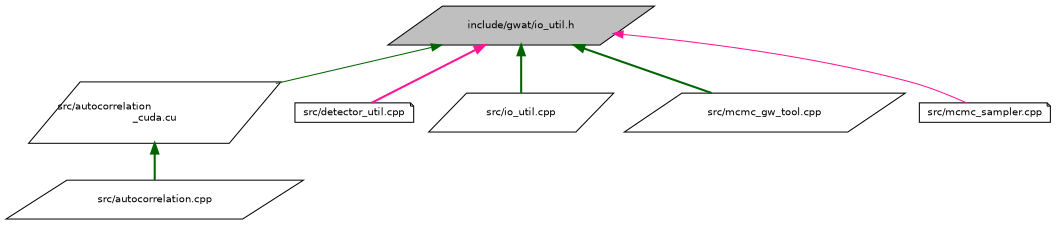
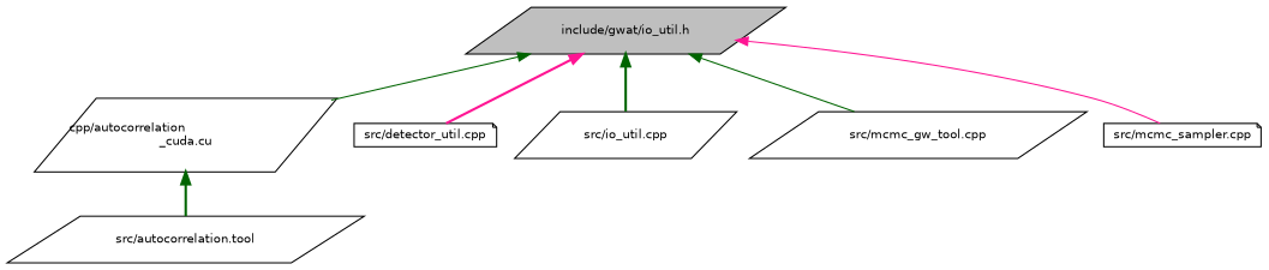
  digraph {
    node [color=black fillcolor=white fontname=Helvetica fontsize=10 shape=parallelogram style=filled]
    edge [color=darkgreen dir=back fontname=Helvetica fontsize=10 labelfontname=Helvetica labelfontsize=10 style=bold]
    n1 [fillcolor=grey75 fontcolor=black height=0.2 label="include/gwat/io_util.h" width=0.4]
-   n2 [height=0.2 label="src/autocorrelation\l_cuda.cu" width=0.4]
+   n2 [height=0.2 label="cpp/autocorrelation\l_cuda.cu" width=0.4]
    n3 [height=0.2 label="src/detector_util.cpp" shape=note width=0.4]
    n4 [height=0.2 label="src/io_util.cpp" width=0.4]
    n5 [height=0.2 label="src/mcmc_gw_tool.cpp" width=0.4]
    n6 [height=0.2 label="src/mcmc_sampler.cpp" shape=note width=0.4]
-   n7 [height=0.2 label="src/autocorrelation.cpp" width=0.4]
+   n7 [height=0.2 label="src/autocorrelation.tool" width=0.4]
    n1 -> n2 [style=solid]
    n1 -> n3 [color=deeppink]
    n1 -> n4
-   n1 -> n5
+   n1 -> n5 [style=solid]
    n1 -> n6 [color=deeppink style=solid]
    n2 -> n7
  }
